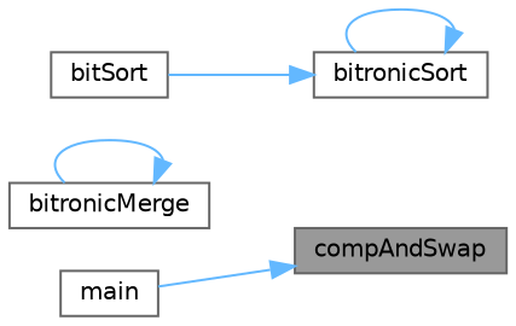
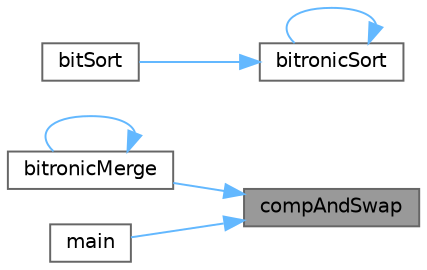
  digraph {
    rankdir=RL
    node [color=grey40 fillcolor=white fontname=Helvetica fontsize=10 shape=box style=filled]
    edge [color=steelblue1 dir=back fontname=Helvetica fontsize=10 labelfontname=Helvetica labelfontsize=10 style=solid]
    n1 [color=gray40 fillcolor=grey60 fontcolor=black height=0.2 label=compAndSwap width=0.4]
    n2 [height=0.2 label=bitronicMerge width=0.4]
    n3 [height=0.2 label=main width=0.4]
    n4 [height=0.2 label=bitronicSort width=0.4]
    n5 [height=0.2 label=bitSort width=0.4]
+   n1 -> n2
    n1 -> n3
    n2 -> n2
    n4 -> n4
    n4 -> n5
  }
